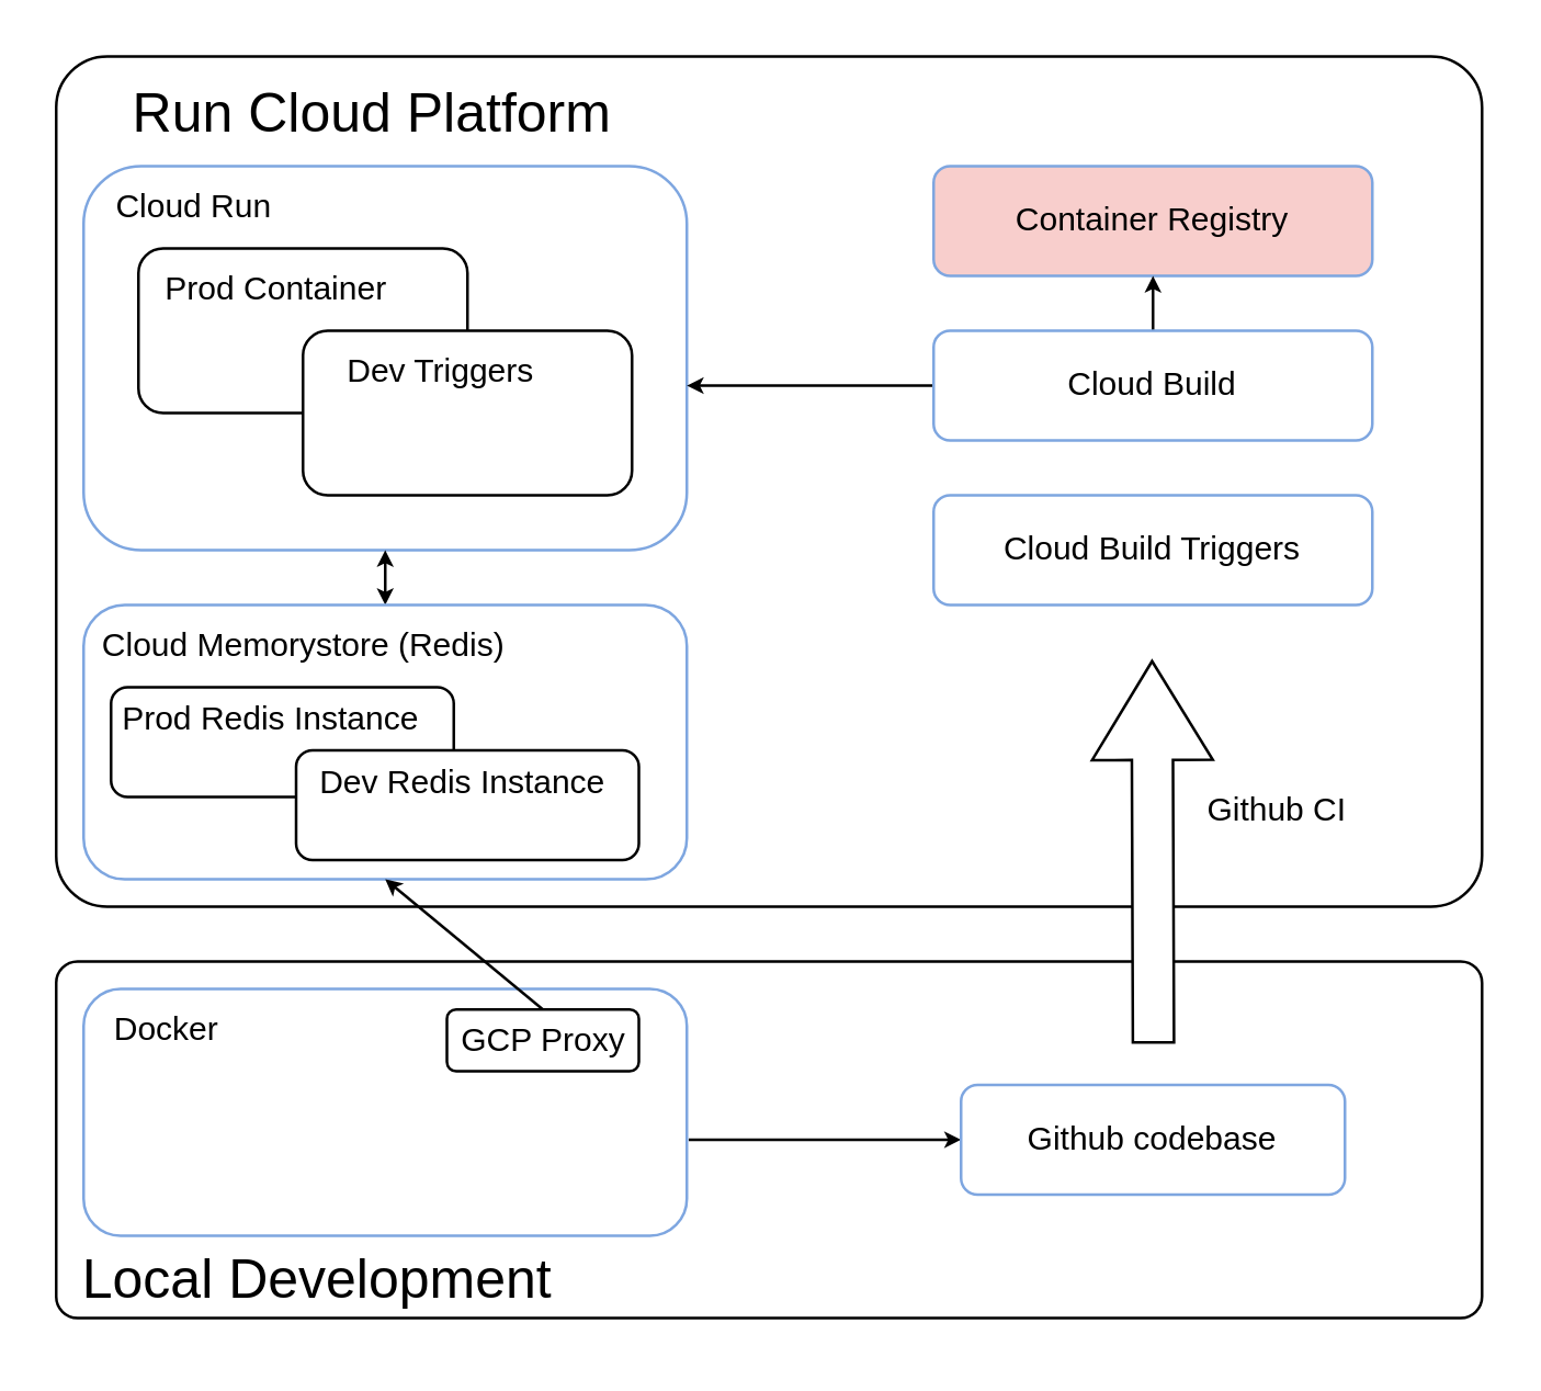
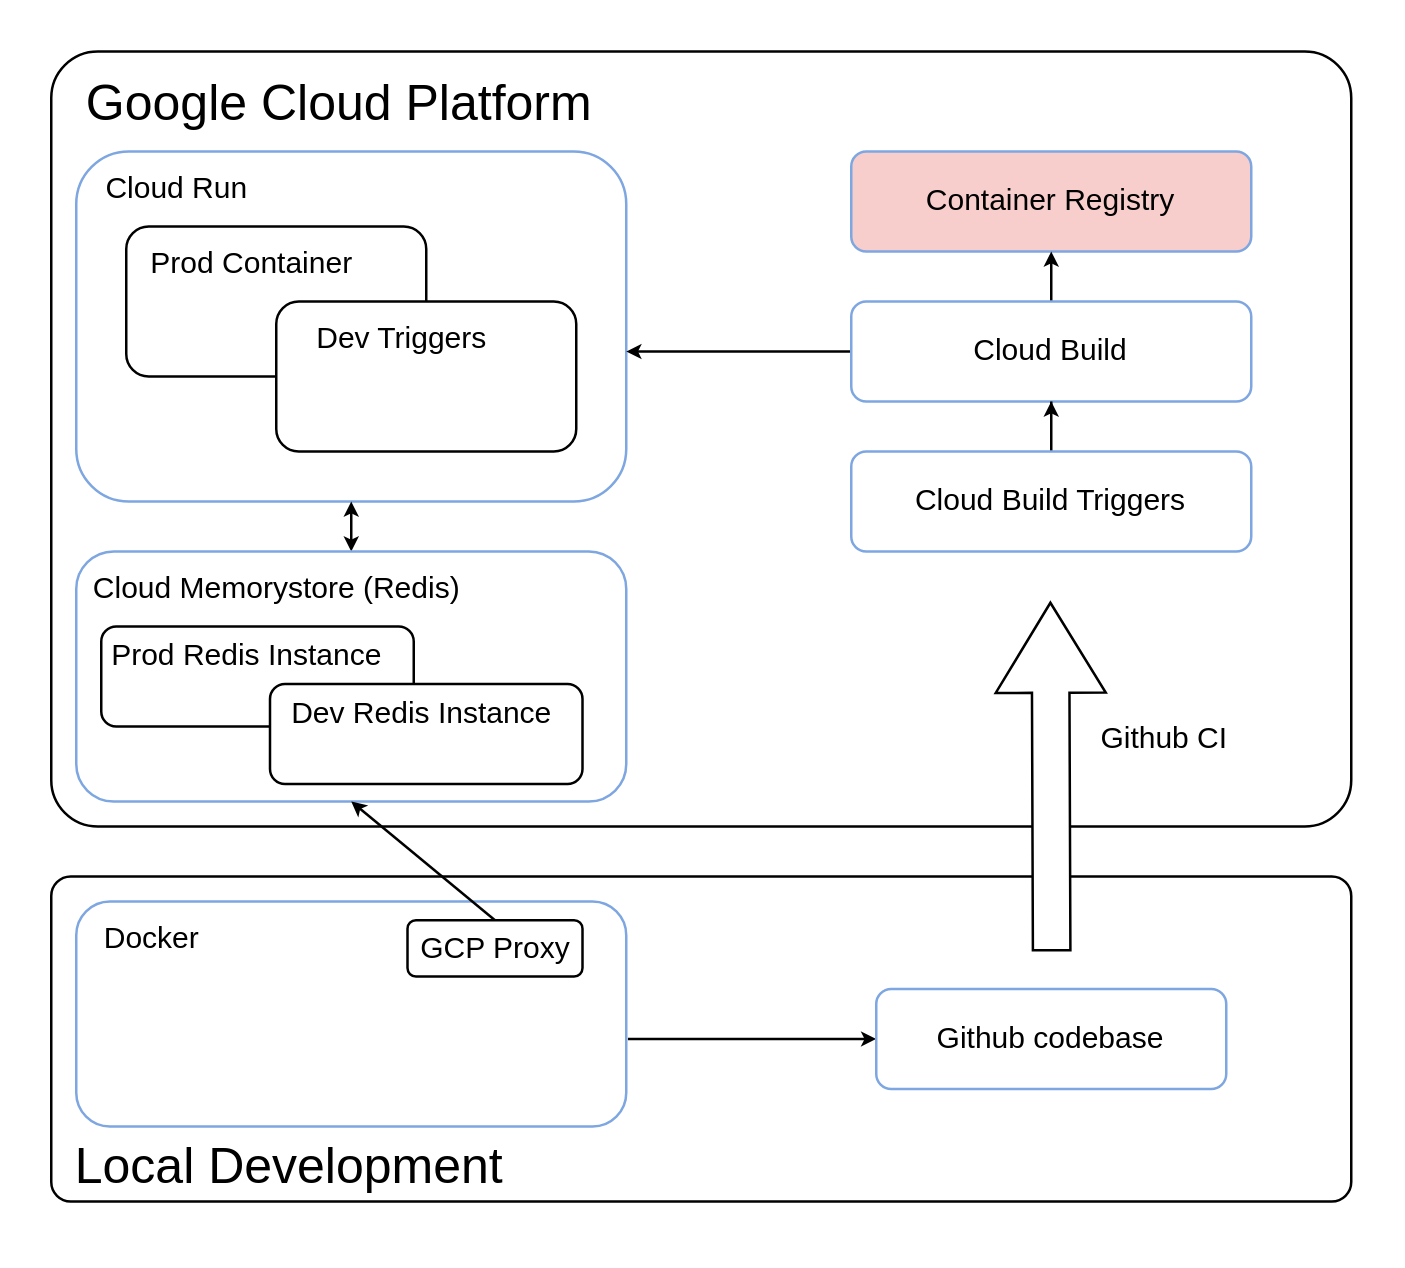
  <mxCell id="0" />
  <mxCell id="1" parent="0" />
  <mxCell id="2" value="" style="rounded=1;whiteSpace=wrap;html=1;arcSize=6;" parent="1" vertex="1"><mxGeometry x="20" y="350" width="520" height="130" as="geometry" /></mxCell>
  <mxCell id="3" value="" style="rounded=1;whiteSpace=wrap;html=1;arcSize=6;" parent="1" vertex="1"><mxGeometry x="20" y="20" width="520" height="310" as="geometry" /></mxCell>
- <mxCell id="4" value="Run Cloud Platform" style="text;html=1;align=center;verticalAlign=middle;resizable=0;points=[];autosize=1;strokeColor=none;fillColor=none;fontSize=20;" parent="1" vertex="1"><mxGeometry x="20" y="20" width="230" height="40" as="geometry" /></mxCell>
+ <mxCell id="4" value="Google Cloud Platform" style="text;html=1;align=center;verticalAlign=middle;resizable=0;points=[];autosize=1;strokeColor=none;fillColor=none;fontSize=20;" parent="1" vertex="1"><mxGeometry x="20" y="20" width="230" height="40" as="geometry" /></mxCell>
  <mxCell id="5" value="" style="rounded=1;whiteSpace=wrap;html=1;strokeColor=#7EA6E0;" parent="1" vertex="1"><mxGeometry x="30" y="60" width="220" height="140" as="geometry" /></mxCell>
  <mxCell id="6" value="Cloud Run" style="text;html=1;align=center;verticalAlign=middle;resizable=0;points=[];autosize=1;strokeColor=none;fillColor=none;fontColor=#000000;" parent="1" vertex="1"><mxGeometry x="30" y="60" width="80" height="30" as="geometry" /></mxCell>
  <mxCell id="7" value="" style="rounded=1;whiteSpace=wrap;html=1;" parent="1" vertex="1"><mxGeometry x="50" y="90" width="120" height="60" as="geometry" /></mxCell>
  <mxCell id="8" value="" style="rounded=1;whiteSpace=wrap;html=1;" parent="1" vertex="1"><mxGeometry x="110" y="120" width="120" height="60" as="geometry" /></mxCell>
  <mxCell id="9" value="Prod Container" style="text;html=1;align=center;verticalAlign=middle;resizable=0;points=[];autosize=1;strokeColor=none;fillColor=none;" parent="1" vertex="1"><mxGeometry x="50" y="90" width="100" height="30" as="geometry" /></mxCell>
  <mxCell id="10" value="Dev Triggers" style="text;html=1;align=center;verticalAlign=middle;resizable=0;points=[];autosize=1;strokeColor=none;fillColor=none;" parent="1" vertex="1"><mxGeometry x="110" y="120" width="100" height="30" as="geometry" /></mxCell>
  <mxCell id="11" value="Container Registry" style="rounded=1;whiteSpace=wrap;html=1;strokeColor=#7EA6E0;fillColor=#f8cecc;" parent="1" vertex="1"><mxGeometry x="340" y="60" width="160" height="40" as="geometry" /></mxCell>
  <mxCell id="12" style="rounded=0;orthogonalLoop=1;jettySize=auto;html=1;exitX=0;exitY=0.5;exitDx=0;exitDy=0;endSize=3;startSize=3;" parent="1" source="14" edge="1"><mxGeometry relative="1" as="geometry"><mxPoint x="250" y="140" as="targetPoint" /></mxGeometry></mxCell>
  <mxCell id="13" style="edgeStyle=orthogonalEdgeStyle;rounded=0;orthogonalLoop=1;jettySize=auto;html=1;exitX=0.5;exitY=0;exitDx=0;exitDy=0;entryX=0.5;entryY=1;entryDx=0;entryDy=0;endSize=3;" parent="1" source="14" target="11" edge="1"><mxGeometry relative="1" as="geometry" /></mxCell>
  <mxCell id="14" value="Cloud Build" style="rounded=1;whiteSpace=wrap;html=1;strokeColor=#7EA6E0;" parent="1" vertex="1"><mxGeometry x="340" y="120" width="160" height="40" as="geometry" /></mxCell>
+ <mxCell id="15" style="edgeStyle=orthogonalEdgeStyle;rounded=0;orthogonalLoop=1;jettySize=auto;html=1;exitX=0.5;exitY=0;exitDx=0;exitDy=0;endSize=3;startSize=3;" parent="1" source="16" target="14" edge="1"><mxGeometry relative="1" as="geometry" /></mxCell>
  <mxCell id="16" value="Cloud Build Triggers" style="rounded=1;whiteSpace=wrap;html=1;strokeColor=#7EA6E0;" parent="1" vertex="1"><mxGeometry x="340" y="180" width="160" height="40" as="geometry" /></mxCell>
  <mxCell id="17" value="" style="shape=flexArrow;endArrow=classic;html=1;rounded=0;endWidth=28;endSize=11.67;width=15;fillColor=default;" parent="1" edge="1"><mxGeometry width="50" height="50" relative="1" as="geometry"><mxPoint x="420.16" y="380" as="sourcePoint" /><mxPoint x="419.66" y="240" as="targetPoint" /><Array as="points" /></mxGeometry></mxCell>
  <mxCell id="18" value="Github CI" style="text;html=1;align=center;verticalAlign=middle;resizable=0;points=[];autosize=1;strokeColor=none;fillColor=none;" parent="1" vertex="1"><mxGeometry x="430" y="280" width="70" height="30" as="geometry" /></mxCell>
  <mxCell id="19" value="Local Development" style="text;html=1;align=center;verticalAlign=middle;resizable=0;points=[];autosize=1;strokeColor=none;fillColor=none;fontSize=20;" parent="1" vertex="1"><mxGeometry x="20" y="445" width="190" height="40" as="geometry" /></mxCell>
  <mxCell id="20" style="rounded=0;orthogonalLoop=1;jettySize=auto;html=1;exitX=1.003;exitY=0.611;exitDx=0;exitDy=0;entryX=0;entryY=0.5;entryDx=0;entryDy=0;exitPerimeter=0;endSize=3;startSize=3;" parent="1" source="21" target="23" edge="1"><mxGeometry relative="1" as="geometry" /></mxCell>
  <mxCell id="21" value="" style="rounded=1;whiteSpace=wrap;html=1;strokeColor=#7EA6E0;" parent="1" vertex="1"><mxGeometry x="30" y="360" width="220" height="90" as="geometry" /></mxCell>
  <mxCell id="22" value="Docker" style="text;html=1;align=center;verticalAlign=middle;resizable=0;points=[];autosize=1;strokeColor=none;fillColor=none;" parent="1" vertex="1"><mxGeometry x="30" y="360" width="60" height="30" as="geometry" /></mxCell>
  <mxCell id="23" value="Github codebase" style="rounded=1;whiteSpace=wrap;html=1;strokeColor=#7EA6E0;" parent="1" vertex="1"><mxGeometry x="350" y="395" width="140" height="40" as="geometry" /></mxCell>
  <mxCell id="24" style="edgeStyle=orthogonalEdgeStyle;rounded=0;orthogonalLoop=1;jettySize=auto;html=1;exitX=0.5;exitY=0;exitDx=0;exitDy=0;entryX=0.5;entryY=1;entryDx=0;entryDy=0;startArrow=classic;startFill=1;startSize=3;endSize=3;" parent="1" source="25" target="5" edge="1"><mxGeometry relative="1" as="geometry" /></mxCell>
  <mxCell id="25" value="" style="rounded=1;whiteSpace=wrap;html=1;strokeColor=#7EA6E0;" parent="1" vertex="1"><mxGeometry x="30" y="220" width="220" height="100" as="geometry" /></mxCell>
  <mxCell id="26" value="Cloud Memorystore (Redis)" style="text;html=1;align=center;verticalAlign=middle;resizable=0;points=[];autosize=1;strokeColor=none;fillColor=none;" parent="1" vertex="1"><mxGeometry x="25" y="220" width="170" height="30" as="geometry" /></mxCell>
  <mxCell id="27" value="" style="rounded=1;whiteSpace=wrap;html=1;" parent="1" vertex="1"><mxGeometry x="40" y="250" width="125" height="40" as="geometry" /></mxCell>
  <mxCell id="28" value="Prod Redis Instance" style="text;html=1;align=center;verticalAlign=middle;resizable=0;points=[];autosize=1;strokeColor=none;fillColor=none;" parent="1" vertex="1"><mxGeometry x="33" y="247" width="130" height="30" as="geometry" /></mxCell>
  <mxCell id="29" value="" style="rounded=1;whiteSpace=wrap;html=1;" parent="1" vertex="1"><mxGeometry x="107.5" y="273" width="125" height="40" as="geometry" /></mxCell>
  <mxCell id="30" value="Dev Redis Instance" style="text;html=1;align=center;verticalAlign=middle;resizable=0;points=[];autosize=1;strokeColor=none;fillColor=none;" parent="1" vertex="1"><mxGeometry x="102.5" y="270" width="130" height="30" as="geometry" /></mxCell>
  <mxCell id="31" style="rounded=0;orthogonalLoop=1;jettySize=auto;html=1;exitX=0.5;exitY=0;exitDx=0;exitDy=0;entryX=0.5;entryY=1;entryDx=0;entryDy=0;endSize=3;startSize=3;" parent="1" source="32" target="25" edge="1"><mxGeometry relative="1" as="geometry"><mxPoint x="198" y="320" as="targetPoint" /></mxGeometry></mxCell>
  <mxCell id="32" value="GCP Proxy" style="rounded=1;whiteSpace=wrap;html=1;" parent="1" vertex="1"><mxGeometry x="162.5" y="367.5" width="70" height="22.5" as="geometry" /></mxCell>
